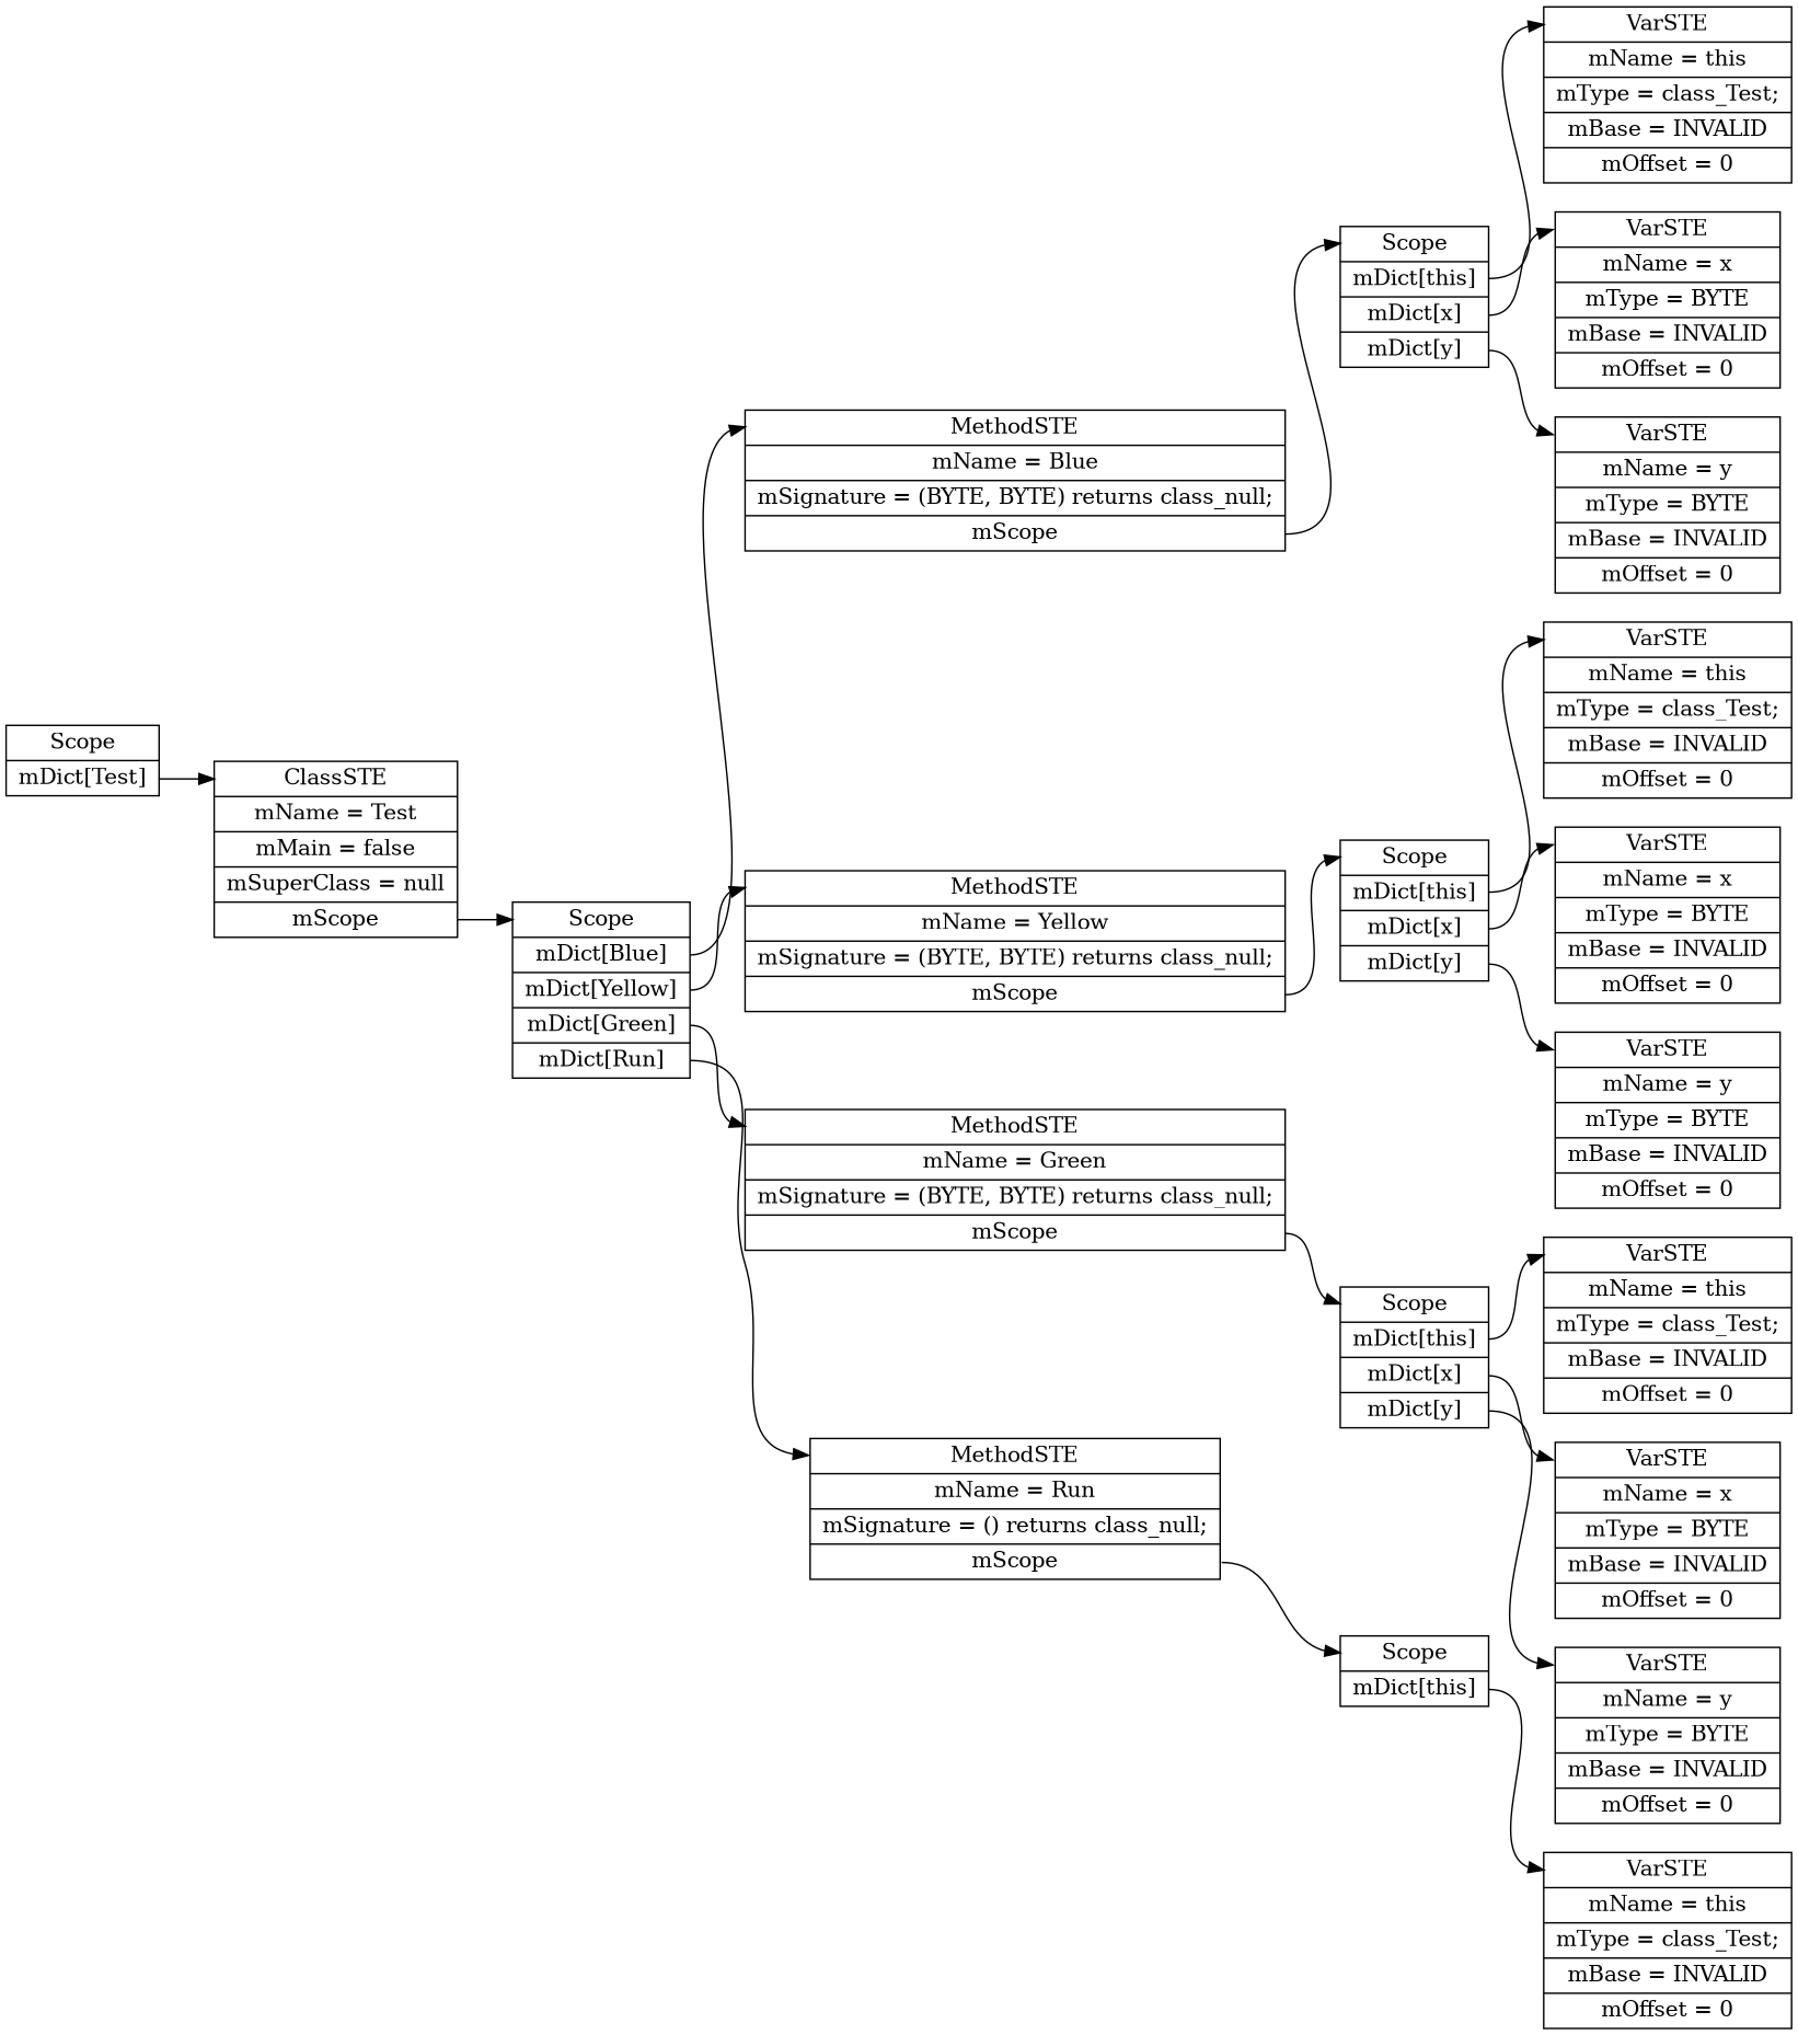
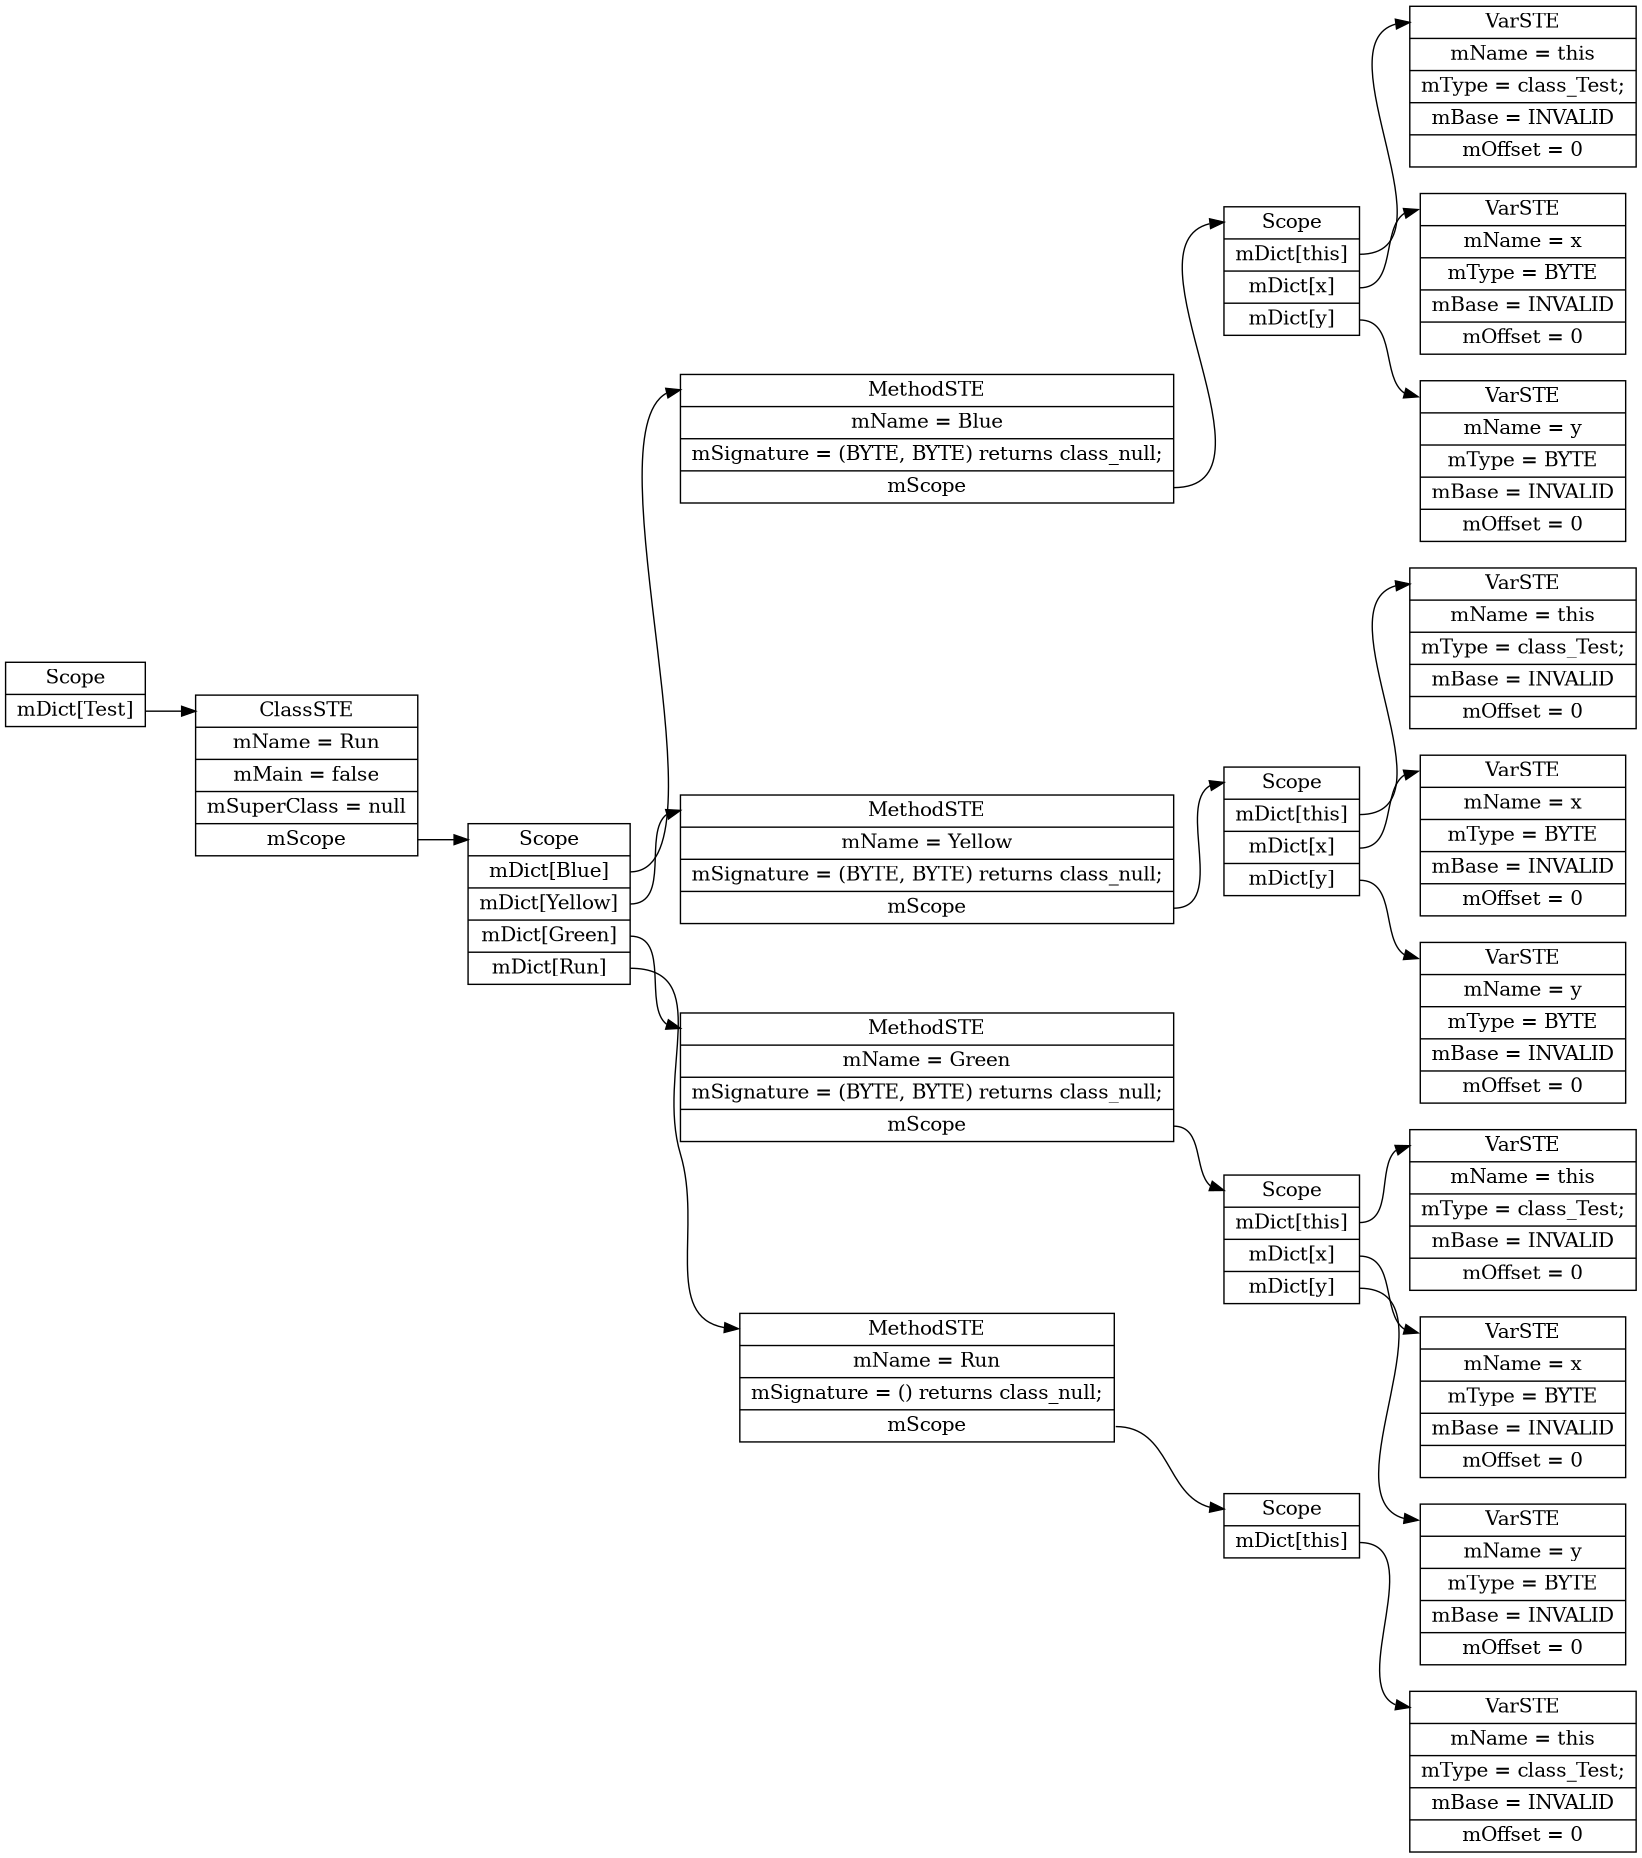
  digraph {
    rankdir=LR
    node [shape=record]
    edge [headport=f0 tailport=f3]
    n1 [label=" <f0> Scope | <f1> mDict\[Test\] "]
-   n2 [label=" <f0> ClassSTE | <f1> mName = Test| <f2> mMain = false| <f3> mSuperClass = null| <f4> mScope "]
+   n2 [label=" <f0> ClassSTE | <f1> mName = Run| <f2> mMain = false| <f3> mSuperClass = null| <f4> mScope "]
    n3 [label=" <f0> Scope | <f1> mDict\[Blue\] | <f2> mDict\[Yellow\] | <f3> mDict\[Green\] | <f4> mDict\[Run\] "]
    n4 [label=" <f0> MethodSTE | <f1> mName = Blue| <f2> mSignature = (BYTE, BYTE) returns class_null;| <f3> mScope "]
    n5 [label=" <f0> MethodSTE | <f1> mName = Yellow| <f2> mSignature = (BYTE, BYTE) returns class_null;| <f3> mScope "]
    n6 [label=" <f0> MethodSTE | <f1> mName = Green| <f2> mSignature = (BYTE, BYTE) returns class_null;| <f3> mScope "]
    n7 [label=" <f0> MethodSTE | <f1> mName = Run| <f2> mSignature = () returns class_null;| <f3> mScope "]
    n8 [label=" <f0> Scope | <f1> mDict\[this\] | <f2> mDict\[x\] | <f3> mDict\[y\] "]
    n9 [label=" <f0> VarSTE | <f1> mName = this| <f2> mType = class_Test;| <f3> mBase = INVALID| <f4> mOffset = 0"]
    n10 [label=" <f0> VarSTE | <f1> mName = x| <f2> mType = BYTE| <f3> mBase = INVALID| <f4> mOffset = 0"]
    n11 [label=" <f0> VarSTE | <f1> mName = y| <f2> mType = BYTE| <f3> mBase = INVALID| <f4> mOffset = 0"]
    n12 [label=" <f0> Scope | <f1> mDict\[this\] | <f2> mDict\[x\] | <f3> mDict\[y\] "]
    n13 [label=" <f0> VarSTE | <f1> mName = this| <f2> mType = class_Test;| <f3> mBase = INVALID| <f4> mOffset = 0"]
    n14 [label=" <f0> VarSTE | <f1> mName = x| <f2> mType = BYTE| <f3> mBase = INVALID| <f4> mOffset = 0"]
    n15 [label=" <f0> VarSTE | <f1> mName = y| <f2> mType = BYTE| <f3> mBase = INVALID| <f4> mOffset = 0"]
    n16 [label=" <f0> Scope | <f1> mDict\[this\] | <f2> mDict\[x\] | <f3> mDict\[y\] "]
    n17 [label=" <f0> VarSTE | <f1> mName = this| <f2> mType = class_Test;| <f3> mBase = INVALID| <f4> mOffset = 0"]
    n18 [label=" <f0> VarSTE | <f1> mName = x| <f2> mType = BYTE| <f3> mBase = INVALID| <f4> mOffset = 0"]
    n19 [label=" <f0> VarSTE | <f1> mName = y| <f2> mType = BYTE| <f3> mBase = INVALID| <f4> mOffset = 0"]
    n20 [label=" <f0> Scope | <f1> mDict\[this\] "]
    n21 [label=" <f0> VarSTE | <f1> mName = this| <f2> mType = class_Test;| <f3> mBase = INVALID| <f4> mOffset = 0"]
    n1 -> n2 [tailport=f1]
    n2 -> n3 [tailport=f4]
    n3 -> n4 [tailport=f1]
    n3 -> n5 [tailport=f2]
    n3 -> n6
    n3 -> n7 [tailport=f4]
    n4 -> n8
    n5 -> n12
    n6 -> n16
    n7 -> n20
    n8 -> n9 [tailport=f1]
    n8 -> n10 [tailport=f2]
    n8 -> n11
    n12 -> n13 [tailport=f1]
    n12 -> n14 [tailport=f2]
    n12 -> n15
    n16 -> n17 [tailport=f1]
    n16 -> n18 [tailport=f2]
    n16 -> n19
    n20 -> n21 [tailport=f1]
  }
